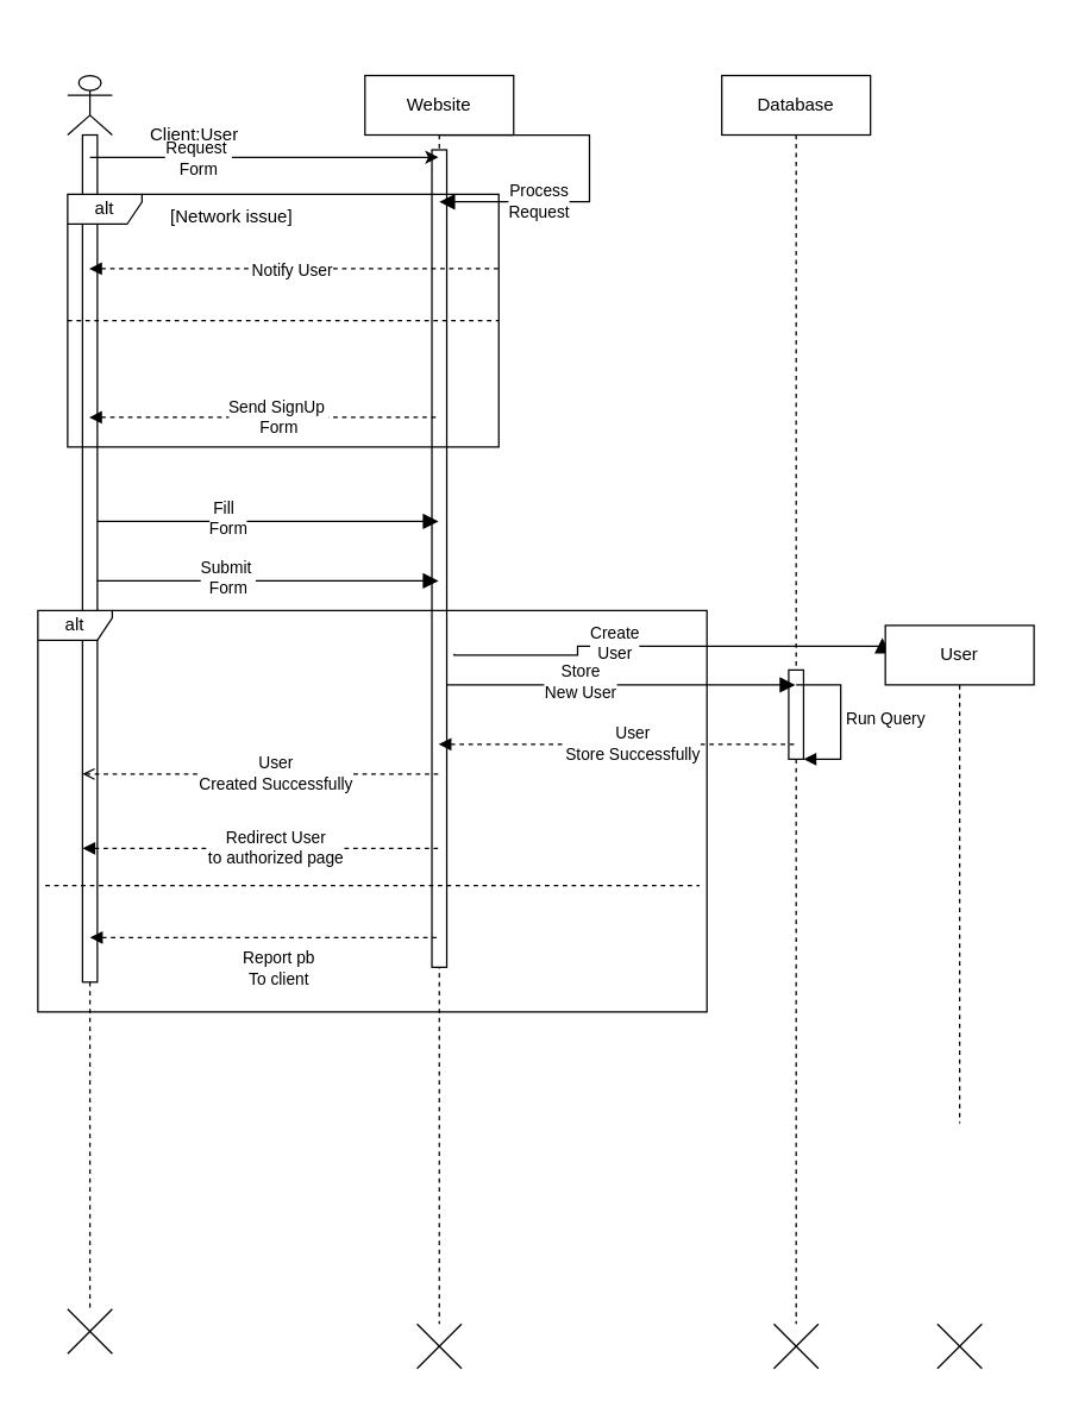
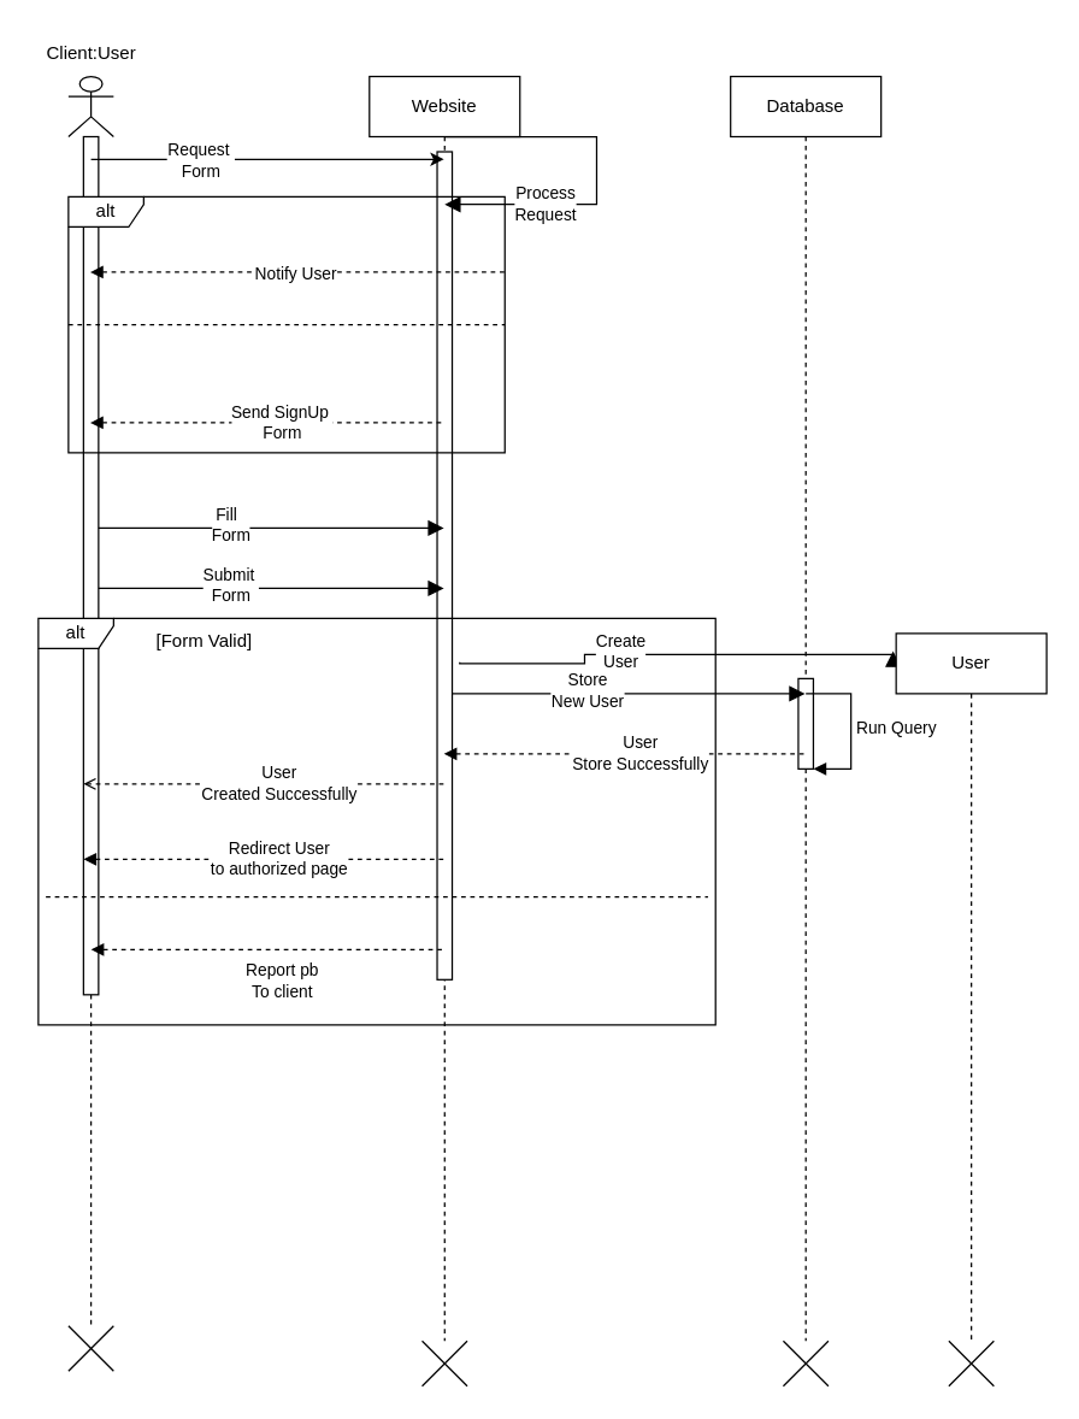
  <mxCell id="0" />
  <mxCell id="1" parent="0" />
  <mxCell id="2" value="" style="shape=umlLifeline;perimeter=lifelinePerimeter;whiteSpace=wrap;html=1;container=1;dropTarget=0;collapsible=0;recursiveResize=0;outlineConnect=0;portConstraint=eastwest;newEdgeStyle={&quot;curved&quot;:0,&quot;rounded&quot;:0};participant=umlActor;" vertex="1" parent="1"><mxGeometry x="45" y="50" width="30" height="830" as="geometry" /></mxCell>
  <mxCell id="3" value="" style="html=1;points=[[0,0,0,0,5],[0,1,0,0,-5],[1,0,0,0,5],[1,1,0,0,-5]];perimeter=orthogonalPerimeter;outlineConnect=0;targetShapes=umlLifeline;portConstraint=eastwest;newEdgeStyle={&quot;curved&quot;:0,&quot;rounded&quot;:0};" vertex="1" parent="2"><mxGeometry x="10" y="40" width="10" height="570" as="geometry" /></mxCell>
  <mxCell id="4" value="Website" style="shape=umlLifeline;perimeter=lifelinePerimeter;whiteSpace=wrap;html=1;container=1;dropTarget=0;collapsible=0;recursiveResize=0;outlineConnect=0;portConstraint=eastwest;newEdgeStyle={&quot;curved&quot;:0,&quot;rounded&quot;:0};" vertex="1" parent="1"><mxGeometry x="245" y="50" width="100" height="840" as="geometry" /></mxCell>
  <mxCell id="5" value="" style="html=1;points=[[0,0,0,0,5],[0,1,0,0,-5],[1,0,0,0,5],[1,1,0,0,-5]];perimeter=orthogonalPerimeter;outlineConnect=0;targetShapes=umlLifeline;portConstraint=eastwest;newEdgeStyle={&quot;curved&quot;:0,&quot;rounded&quot;:0};" vertex="1" parent="4"><mxGeometry x="45" y="50" width="10" height="550" as="geometry" /></mxCell>
  <mxCell id="6" value="Database" style="shape=umlLifeline;perimeter=lifelinePerimeter;whiteSpace=wrap;html=1;container=1;dropTarget=0;collapsible=0;recursiveResize=0;outlineConnect=0;portConstraint=eastwest;newEdgeStyle={&quot;curved&quot;:0,&quot;rounded&quot;:0};" vertex="1" parent="1"><mxGeometry x="485" y="50" width="100" height="840" as="geometry" /></mxCell>
  <mxCell id="7" value="" style="html=1;points=[];perimeter=orthogonalPerimeter;outlineConnect=0;targetShapes=umlLifeline;portConstraint=eastwest;newEdgeStyle={&quot;edgeStyle&quot;:&quot;elbowEdgeStyle&quot;,&quot;elbow&quot;:&quot;vertical&quot;,&quot;curved&quot;:0,&quot;rounded&quot;:0};" vertex="1" parent="6"><mxGeometry x="45" y="400" width="10" height="60" as="geometry" /></mxCell>
  <mxCell id="8" value="alt" style="shape=umlFrame;whiteSpace=wrap;html=1;pointerEvents=0;recursiveResize=0;container=1;collapsible=0;width=50;height=20;" vertex="1" parent="1"><mxGeometry x="45" y="130" width="290" height="170" as="geometry" /></mxCell>
  <mxCell id="9" value="" style="line;strokeWidth=1;dashed=1;labelPosition=center;verticalLabelPosition=bottom;align=left;verticalAlign=top;spacingLeft=20;spacingTop=15;html=1;whiteSpace=wrap;" vertex="1" parent="8"><mxGeometry y="80" width="290" height="10" as="geometry" /></mxCell>
- <mxCell id="10" value="[Network issue]" style="text;html=1;align=center;verticalAlign=middle;resizable=0;points=[];autosize=1;strokeColor=none;fillColor=none;" vertex="1" parent="8"><mxGeometry x="55" width="110" height="30" as="geometry" /></mxCell>
  <mxCell id="11" value="" style="html=1;verticalAlign=bottom;labelBackgroundColor=none;endArrow=none;endFill=0;dashed=1;rounded=0;startArrow=block;startFill=1;" edge="1" parent="8" source="2"><mxGeometry width="160" relative="1" as="geometry"><mxPoint x="130" y="50" as="sourcePoint" /><mxPoint x="290" y="50" as="targetPoint" /></mxGeometry></mxCell>
  <mxCell id="12" value="" style="html=1;verticalAlign=bottom;labelBackgroundColor=none;endArrow=none;endFill=0;dashed=1;rounded=0;startArrow=block;startFill=1;" edge="1" parent="1" source="2" target="4"><mxGeometry width="160" relative="1" as="geometry"><mxPoint x="85" y="280" as="sourcePoint" /><mxPoint x="200" y="280" as="targetPoint" /><Array as="points"><mxPoint x="135" y="280" /></Array></mxGeometry></mxCell>
  <mxCell id="13" value="Notify User" style="edgeLabel;html=1;align=center;verticalAlign=middle;resizable=0;points=[];" vertex="1" connectable="0" parent="12"><mxGeometry x="-0.061" y="1" relative="1" as="geometry"><mxPoint x="26" y="-99" as="offset" /></mxGeometry></mxCell>
  <mxCell id="14" value="Send SignUp&amp;nbsp;&lt;br style=&quot;border-color: var(--border-color);&quot;&gt;Form" style="edgeLabel;html=1;align=center;verticalAlign=middle;resizable=0;points=[];" vertex="1" connectable="0" parent="12"><mxGeometry x="0.078" y="1" relative="1" as="geometry"><mxPoint as="offset" /></mxGeometry></mxCell>
  <mxCell id="15" value="" style="endArrow=block;startArrow=none;endFill=1;startFill=0;endSize=8;html=1;verticalAlign=bottom;labelBackgroundColor=none;strokeWidth=1;rounded=0;" edge="1" parent="1" target="4"><mxGeometry width="160" relative="1" as="geometry"><mxPoint x="65" y="350" as="sourcePoint" /><mxPoint x="170" y="350" as="targetPoint" /></mxGeometry></mxCell>
  <mxCell id="16" value="Fill&amp;nbsp;&amp;nbsp;&lt;br&gt;Form" style="edgeLabel;html=1;align=center;verticalAlign=middle;resizable=0;points=[];" vertex="1" connectable="0" parent="15"><mxGeometry x="-0.238" y="3" relative="1" as="geometry"><mxPoint as="offset" /></mxGeometry></mxCell>
  <mxCell id="17" value="" style="endArrow=block;startArrow=none;endFill=1;startFill=0;endSize=8;html=1;verticalAlign=bottom;labelBackgroundColor=none;strokeWidth=1;rounded=0;" edge="1" parent="1" target="4"><mxGeometry width="160" relative="1" as="geometry"><mxPoint x="65" y="390" as="sourcePoint" /><mxPoint x="170" y="390" as="targetPoint" /></mxGeometry></mxCell>
  <mxCell id="18" value="Submit&amp;nbsp;&lt;br&gt;Form" style="edgeLabel;html=1;align=center;verticalAlign=middle;resizable=0;points=[];" vertex="1" connectable="0" parent="17"><mxGeometry x="-0.238" y="3" relative="1" as="geometry"><mxPoint as="offset" /></mxGeometry></mxCell>
  <mxCell id="19" style="rounded=0;orthogonalLoop=1;jettySize=auto;html=1;exitX=1;exitY=0;exitDx=0;exitDy=5;exitPerimeter=0;" edge="1" parent="1" target="4"><mxGeometry relative="1" as="geometry"><mxPoint x="60" y="105" as="sourcePoint" /><mxPoint x="175" y="105" as="targetPoint" /></mxGeometry></mxCell>
  <mxCell id="20" value="Request&amp;nbsp;&lt;br&gt;Form" style="edgeLabel;html=1;align=center;verticalAlign=middle;resizable=0;points=[];" vertex="1" connectable="0" parent="19"><mxGeometry x="-0.389" relative="1" as="geometry"><mxPoint as="offset" /></mxGeometry></mxCell>
  <mxCell id="21" value="" style="endArrow=block;startArrow=none;endFill=1;startFill=0;endSize=8;html=1;verticalAlign=bottom;labelBackgroundColor=none;strokeWidth=1;rounded=0;edgeStyle=orthogonalEdgeStyle;elbow=vertical;" edge="1" parent="1"><mxGeometry width="160" relative="1" as="geometry"><mxPoint x="295" y="90" as="sourcePoint" /><mxPoint x="295" y="135" as="targetPoint" /><Array as="points"><mxPoint x="396" y="90" /><mxPoint x="396" y="135" /></Array></mxGeometry></mxCell>
  <mxCell id="22" value="Process&lt;br style=&quot;border-color: var(--border-color); text-align: left;&quot;&gt;&lt;span style=&quot;text-align: left;&quot;&gt;Request&lt;/span&gt;" style="edgeLabel;html=1;align=center;verticalAlign=middle;resizable=0;points=[];" vertex="1" connectable="0" parent="21"><mxGeometry x="0.467" y="-1" relative="1" as="geometry"><mxPoint as="offset" /></mxGeometry></mxCell>
  <mxCell id="23" value="alt" style="shape=umlFrame;whiteSpace=wrap;html=1;pointerEvents=0;recursiveResize=0;container=1;collapsible=0;width=50;height=20;" vertex="1" parent="1"><mxGeometry x="25" y="410" width="450" height="270" as="geometry" /></mxCell>
  <mxCell id="24" value="" style="line;strokeWidth=1;dashed=1;labelPosition=center;verticalLabelPosition=bottom;align=left;verticalAlign=top;spacingLeft=20;spacingTop=15;html=1;whiteSpace=wrap;" vertex="1" parent="23"><mxGeometry x="5" y="180" width="440" height="10" as="geometry" /></mxCell>
+ <mxCell id="25" value="[Form Valid]" style="text;html=1;align=center;verticalAlign=middle;resizable=0;points=[];autosize=1;strokeColor=none;fillColor=none;" vertex="1" parent="23"><mxGeometry x="65" width="90" height="30" as="geometry" /></mxCell>
  <mxCell id="26" value="" style="html=1;verticalAlign=bottom;labelBackgroundColor=none;endArrow=none;endFill=0;dashed=1;rounded=0;startArrow=block;startFill=1;" edge="1" parent="23" target="4"><mxGeometry width="160" relative="1" as="geometry"><mxPoint x="35" y="220" as="sourcePoint" /><mxPoint x="150" y="220" as="targetPoint" /><Array as="points"><mxPoint x="85" y="220" /></Array></mxGeometry></mxCell>
  <mxCell id="27" value="Report pb&lt;br&gt;To client" style="edgeLabel;html=1;align=center;verticalAlign=middle;resizable=0;points=[];" vertex="1" connectable="0" parent="26"><mxGeometry x="0.078" y="1" relative="1" as="geometry"><mxPoint y="21" as="offset" /></mxGeometry></mxCell>
  <mxCell id="28" value="" style="html=1;verticalAlign=bottom;labelBackgroundColor=none;endArrow=none;endFill=0;dashed=1;rounded=0;startArrow=open;startFill=0;" edge="1" parent="23"><mxGeometry width="160" relative="1" as="geometry"><mxPoint x="30" y="110" as="sourcePoint" /><mxPoint x="269.5" y="110" as="targetPoint" /><Array as="points"><mxPoint x="80" y="110" /></Array></mxGeometry></mxCell>
  <mxCell id="29" value="User&lt;br&gt;Created Successfully" style="edgeLabel;html=1;align=center;verticalAlign=middle;resizable=0;points=[];" vertex="1" connectable="0" parent="28"><mxGeometry x="0.078" y="1" relative="1" as="geometry"><mxPoint as="offset" /></mxGeometry></mxCell>
  <mxCell id="30" value="" style="endArrow=block;startArrow=none;endFill=1;startFill=0;endSize=8;html=1;verticalAlign=bottom;labelBackgroundColor=none;strokeWidth=1;rounded=0;" edge="1" parent="23" target="6"><mxGeometry width="160" relative="1" as="geometry"><mxPoint x="275" y="50" as="sourcePoint" /><mxPoint x="445" y="50" as="targetPoint" /></mxGeometry></mxCell>
  <mxCell id="31" value="Store&lt;br&gt;New User" style="edgeLabel;html=1;align=center;verticalAlign=middle;resizable=0;points=[];" vertex="1" connectable="0" parent="30"><mxGeometry x="-0.238" y="3" relative="1" as="geometry"><mxPoint as="offset" /></mxGeometry></mxCell>
  <mxCell id="32" value="" style="endArrow=block;startArrow=none;endFill=1;startFill=0;endSize=8;html=1;verticalAlign=bottom;labelBackgroundColor=none;strokeWidth=1;rounded=0;edgeStyle=orthogonalEdgeStyle;entryX=-0.02;entryY=0.025;entryDx=0;entryDy=0;entryPerimeter=0;" edge="1" parent="23" target="38"><mxGeometry width="160" relative="1" as="geometry"><mxPoint x="280" y="30" as="sourcePoint" /><mxPoint x="530" y="29.5" as="targetPoint" /><Array as="points"><mxPoint x="280" y="29" /><mxPoint x="280" y="30" /><mxPoint x="363" y="30" /><mxPoint x="363" y="24" /><mxPoint x="568" y="24" /></Array></mxGeometry></mxCell>
  <mxCell id="33" value="Create&lt;br&gt;User" style="edgeLabel;html=1;align=center;verticalAlign=middle;resizable=0;points=[];" vertex="1" connectable="0" parent="32"><mxGeometry x="-0.238" y="3" relative="1" as="geometry"><mxPoint as="offset" /></mxGeometry></mxCell>
  <mxCell id="34" value="" style="html=1;verticalAlign=bottom;labelBackgroundColor=none;endArrow=none;endFill=0;dashed=1;rounded=0;startArrow=block;startFill=1;" edge="1" parent="23"><mxGeometry width="160" relative="1" as="geometry"><mxPoint x="269.5" y="90" as="sourcePoint" /><mxPoint x="510" y="90" as="targetPoint" /><Array as="points"><mxPoint x="445" y="90" /></Array></mxGeometry></mxCell>
  <mxCell id="35" value="User&lt;br&gt;Store Successfully" style="edgeLabel;html=1;align=center;verticalAlign=middle;resizable=0;points=[];" vertex="1" connectable="0" parent="34"><mxGeometry x="0.078" y="1" relative="1" as="geometry"><mxPoint as="offset" /></mxGeometry></mxCell>
  <mxCell id="36" value="" style="html=1;verticalAlign=bottom;labelBackgroundColor=none;endArrow=none;endFill=0;dashed=1;rounded=0;startArrow=block;startFill=1;" edge="1" parent="23"><mxGeometry width="160" relative="1" as="geometry"><mxPoint x="30" y="160" as="sourcePoint" /><mxPoint x="269.5" y="160" as="targetPoint" /><Array as="points"><mxPoint x="80" y="160" /></Array></mxGeometry></mxCell>
  <mxCell id="37" value="Redirect User&lt;br&gt;to authorized page" style="edgeLabel;html=1;align=center;verticalAlign=middle;resizable=0;points=[];" vertex="1" connectable="0" parent="36"><mxGeometry x="0.078" y="1" relative="1" as="geometry"><mxPoint as="offset" /></mxGeometry></mxCell>
- <mxCell id="38" value="User" style="shape=umlLifeline;perimeter=lifelinePerimeter;whiteSpace=wrap;html=1;container=1;dropTarget=0;collapsible=0;recursiveResize=0;outlineConnect=0;portConstraint=eastwest;newEdgeStyle={&quot;curved&quot;:0,&quot;rounded&quot;:0};" vertex="1" parent="1"><mxGeometry x="595" y="420" width="100" height="335" as="geometry" /></mxCell>
+ <mxCell id="38" value="User" style="shape=umlLifeline;perimeter=lifelinePerimeter;whiteSpace=wrap;html=1;container=1;dropTarget=0;collapsible=0;recursiveResize=0;outlineConnect=0;portConstraint=eastwest;newEdgeStyle={&quot;curved&quot;:0,&quot;rounded&quot;:0};" vertex="1" parent="1"><mxGeometry x="595" y="420" width="100" height="470" as="geometry" /></mxCell>
  <mxCell id="39" value="" style="shape=umlDestroy;html=1;" vertex="1" parent="1"><mxGeometry x="45" y="880" width="30" height="30" as="geometry" /></mxCell>
  <mxCell id="40" value="" style="shape=umlDestroy;html=1;" vertex="1" parent="1"><mxGeometry x="280" y="890" width="30" height="30" as="geometry" /></mxCell>
  <mxCell id="41" value="" style="shape=umlDestroy;html=1;" vertex="1" parent="1"><mxGeometry x="520" y="890" width="30" height="30" as="geometry" /></mxCell>
  <mxCell id="42" value="" style="shape=umlDestroy;html=1;" vertex="1" parent="1"><mxGeometry x="630" y="890" width="30" height="30" as="geometry" /></mxCell>
- <mxCell id="43" value="Client:User" style="text;html=1;align=center;verticalAlign=middle;resizable=0;points=[];autosize=1;strokeColor=none;fillColor=none;" vertex="1" parent="1"><mxGeometry x="90" y="75" width="80" height="30" as="geometry" /></mxCell>
+ <mxCell id="43" value="Client:User" style="text;html=1;align=center;verticalAlign=middle;resizable=0;points=[];autosize=1;strokeColor=none;fillColor=none;" vertex="1" parent="1"><mxGeometry x="20" y="20" width="80" height="30" as="geometry" /></mxCell>
  <mxCell id="44" value="Run Query" style="html=1;align=left;spacingLeft=2;endArrow=block;rounded=0;edgeStyle=orthogonalEdgeStyle;curved=0;rounded=0;" edge="1" parent="1"><mxGeometry relative="1" as="geometry"><mxPoint x="535" y="460" as="sourcePoint" /><Array as="points"><mxPoint x="565" y="460" /><mxPoint x="565" y="510" /></Array><mxPoint x="540" y="510" as="targetPoint" /></mxGeometry></mxCell>
